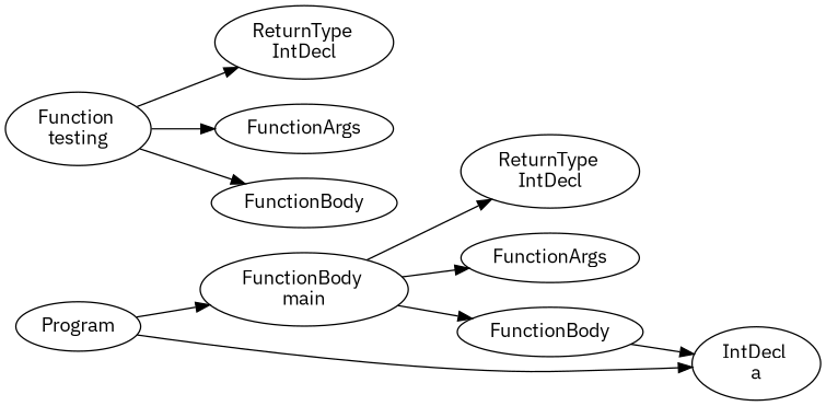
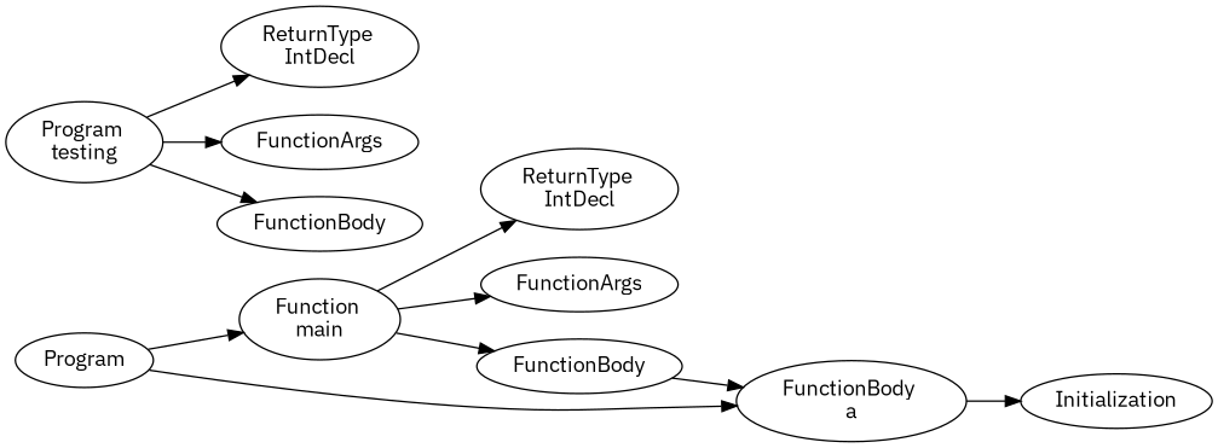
  digraph {
    fontname="IBM Plex Sans"
    rankdir=LR
    node [fontname="IBM Plex Sans"]
    edge [fontname="IBM Plex Sans"]
    n1 [label=Program]
-   n2 [label="FunctionBody \nmain"]
-   n3 [label="IntDecl \na"]
-   n4 [label="Function \ntesting"]
+   n2 [label="Function \nmain"]
+   n3 [label="FunctionBody \na"]
+   n4 [label="Program \ntesting"]
    n5 [label="ReturnType \nIntDecl"]
    n6 [label=FunctionArgs]
    n7 [label=FunctionBody]
    n8 [label="ReturnType \nIntDecl"]
    n9 [label=FunctionArgs]
    n10 [label=FunctionBody]
+   n11 [label=Initialization]
    n1 -> n2
    n1 -> n3
    n2 -> n8
    n2 -> n9
    n2 -> n10
+   n3 -> n11
    n4 -> n5
    n4 -> n6
    n4 -> n7
    n10 -> n3
  }
